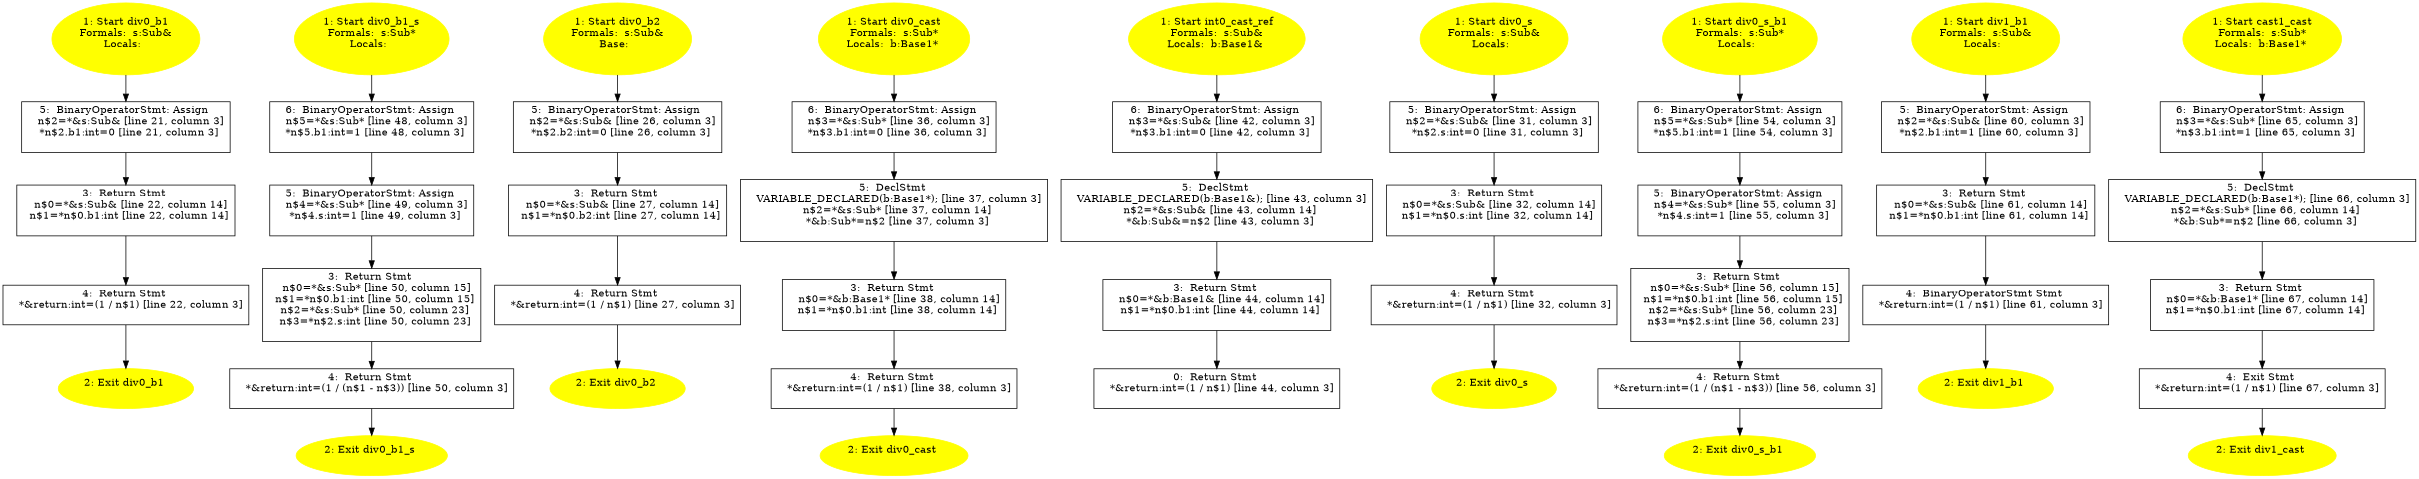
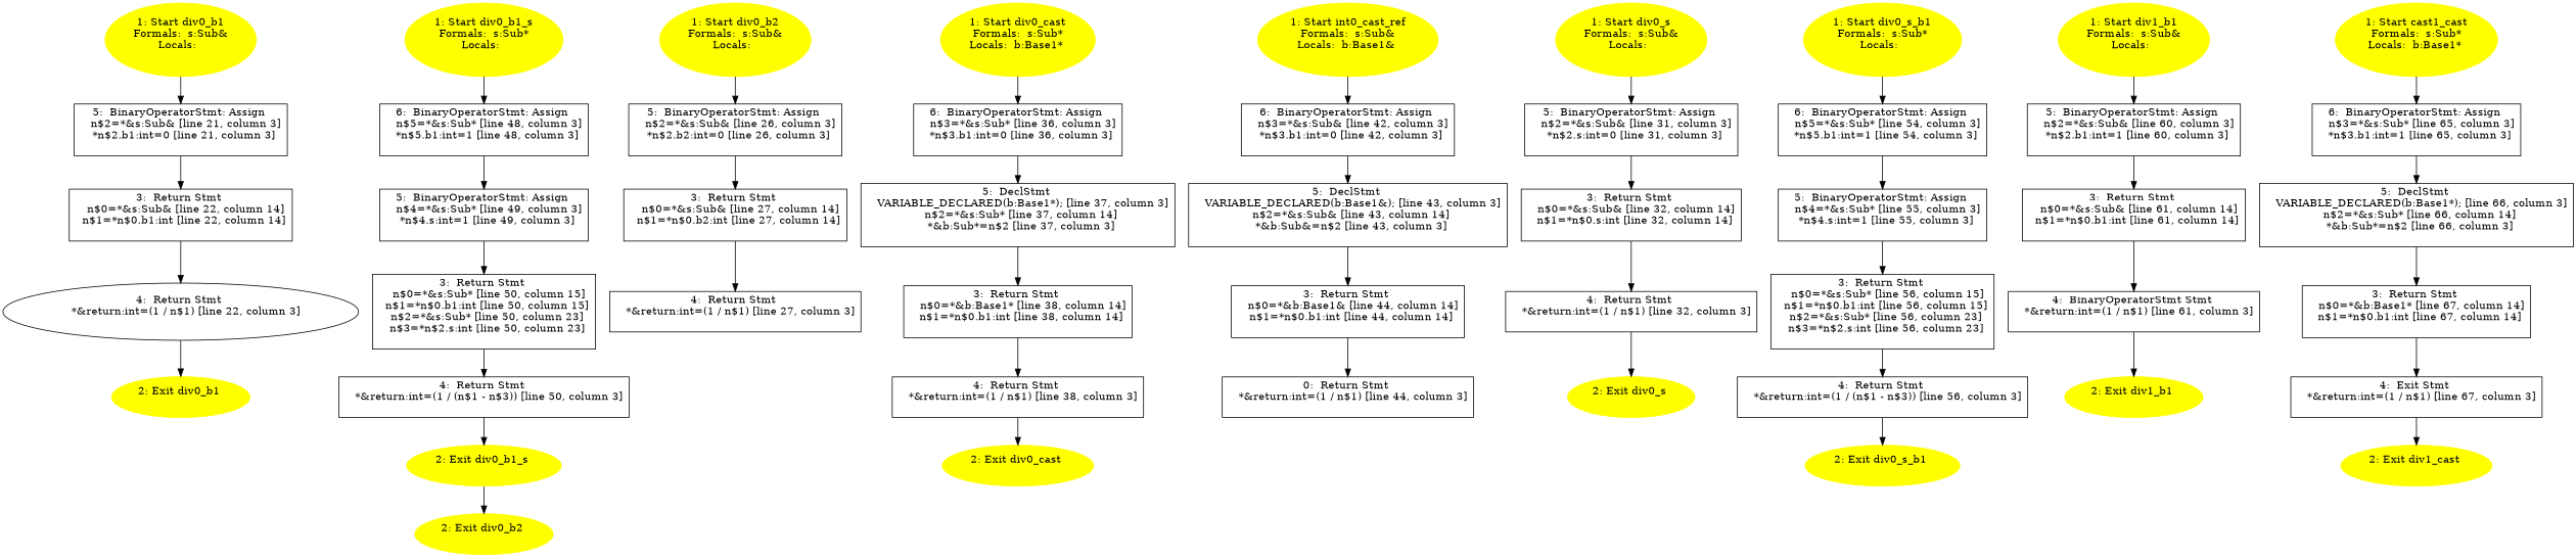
  digraph {
    node [shape=box]
    n1 [color=yellow label="1: Start div0_b1\nFormals:  s:Sub&\nLocals:  \n  " style=filled shape=""]
    n2 [label="5:  BinaryOperatorStmt: Assign \n   n$2=*&s:Sub& [line 21, column 3]\n  *n$2.b1:int=0 [line 21, column 3]\n "]
    n3 [label="3:  Return Stmt \n   n$0=*&s:Sub& [line 22, column 14]\n  n$1=*n$0.b1:int [line 22, column 14]\n "]
-   n4 [label="4:  Return Stmt \n   *&return:int=(1 / n$1) [line 22, column 3]\n "]
+   n4 [label="4:  Return Stmt \n   *&return:int=(1 / n$1) [line 22, column 3]\n " shape=ellipse]
    n5 [color=yellow label="2: Exit div0_b1 \n  " style=filled shape=""]
    n6 [color=yellow label="1: Start div0_b1_s\nFormals:  s:Sub*\nLocals:  \n  " style=filled shape=""]
    n7 [label="6:  BinaryOperatorStmt: Assign \n   n$5=*&s:Sub* [line 48, column 3]\n  *n$5.b1:int=1 [line 48, column 3]\n "]
    n8 [label="5:  BinaryOperatorStmt: Assign \n   n$4=*&s:Sub* [line 49, column 3]\n  *n$4.s:int=1 [line 49, column 3]\n "]
    n9 [label="3:  Return Stmt \n   n$0=*&s:Sub* [line 50, column 15]\n  n$1=*n$0.b1:int [line 50, column 15]\n  n$2=*&s:Sub* [line 50, column 23]\n  n$3=*n$2.s:int [line 50, column 23]\n "]
    n10 [color=yellow label="2: Exit div0_b1_s \n  " style=filled shape=""]
    n11 [label="4:  Return Stmt \n   *&return:int=(1 / (n$1 - n$3)) [line 50, column 3]\n "]
-   n12 [color=yellow label="1: Start div0_b2\nFormals:  s:Sub&\nBase:  \n  " style=filled shape=""]
+   n12 [color=yellow label="1: Start div0_b2\nFormals:  s:Sub&\nLocals:  \n  " style=filled shape=""]
    n13 [label="5:  BinaryOperatorStmt: Assign \n   n$2=*&s:Sub& [line 26, column 3]\n  *n$2.b2:int=0 [line 26, column 3]\n "]
    n14 [label="3:  Return Stmt \n   n$0=*&s:Sub& [line 27, column 14]\n  n$1=*n$0.b2:int [line 27, column 14]\n "]
    n15 [label="4:  Return Stmt \n   *&return:int=(1 / n$1) [line 27, column 3]\n "]
    n16 [color=yellow label="2: Exit div0_b2 \n  " style=filled shape=""]
    n17 [color=yellow label="1: Start div0_cast\nFormals:  s:Sub*\nLocals:  b:Base1* \n  " style=filled shape=""]
    n18 [label="6:  BinaryOperatorStmt: Assign \n   n$3=*&s:Sub* [line 36, column 3]\n  *n$3.b1:int=0 [line 36, column 3]\n "]
    n19 [label="5:  DeclStmt \n   VARIABLE_DECLARED(b:Base1*); [line 37, column 3]\n  n$2=*&s:Sub* [line 37, column 14]\n  *&b:Sub*=n$2 [line 37, column 3]\n "]
    n20 [label="3:  Return Stmt \n   n$0=*&b:Base1* [line 38, column 14]\n  n$1=*n$0.b1:int [line 38, column 14]\n "]
    n21 [color=yellow label="2: Exit div0_cast \n  " style=filled shape=""]
    n22 [label="4:  Return Stmt \n   *&return:int=(1 / n$1) [line 38, column 3]\n "]
    n23 [color=yellow label="1: Start int0_cast_ref\nFormals:  s:Sub&\nLocals:  b:Base1& \n  " style=filled shape=""]
    n24 [label="6:  BinaryOperatorStmt: Assign \n   n$3=*&s:Sub& [line 42, column 3]\n  *n$3.b1:int=0 [line 42, column 3]\n "]
    n25 [label="5:  DeclStmt \n   VARIABLE_DECLARED(b:Base1&); [line 43, column 3]\n  n$2=*&s:Sub& [line 43, column 14]\n  *&b:Sub&=n$2 [line 43, column 3]\n "]
    n26 [label="3:  Return Stmt \n   n$0=*&b:Base1& [line 44, column 14]\n  n$1=*n$0.b1:int [line 44, column 14]\n "]
    n27 [label="0:  Return Stmt \n   *&return:int=(1 / n$1) [line 44, column 3]\n "]
    n28 [color=yellow label="1: Start div0_s\nFormals:  s:Sub&\nLocals:  \n  " style=filled shape=""]
    n29 [label="5:  BinaryOperatorStmt: Assign \n   n$2=*&s:Sub& [line 31, column 3]\n  *n$2.s:int=0 [line 31, column 3]\n "]
    n30 [label="3:  Return Stmt \n   n$0=*&s:Sub& [line 32, column 14]\n  n$1=*n$0.s:int [line 32, column 14]\n "]
    n31 [label="4:  Return Stmt \n   *&return:int=(1 / n$1) [line 32, column 3]\n "]
    n32 [color=yellow label="2: Exit div0_s \n  " style=filled shape=""]
    n33 [color=yellow label="1: Start div0_s_b1\nFormals:  s:Sub*\nLocals:  \n  " style=filled shape=""]
    n34 [label="6:  BinaryOperatorStmt: Assign \n   n$5=*&s:Sub* [line 54, column 3]\n  *n$5.b1:int=1 [line 54, column 3]\n "]
    n35 [label="5:  BinaryOperatorStmt: Assign \n   n$4=*&s:Sub* [line 55, column 3]\n  *n$4.s:int=1 [line 55, column 3]\n "]
    n36 [label="3:  Return Stmt \n   n$0=*&s:Sub* [line 56, column 15]\n  n$1=*n$0.b1:int [line 56, column 15]\n  n$2=*&s:Sub* [line 56, column 23]\n  n$3=*n$2.s:int [line 56, column 23]\n "]
    n37 [color=yellow label="2: Exit div0_s_b1 \n  " style=filled shape=""]
    n38 [label="4:  Return Stmt \n   *&return:int=(1 / (n$1 - n$3)) [line 56, column 3]\n "]
    n39 [color=yellow label="1: Start div1_b1\nFormals:  s:Sub&\nLocals:  \n  " style=filled shape=""]
    n40 [label="5:  BinaryOperatorStmt: Assign \n   n$2=*&s:Sub& [line 60, column 3]\n  *n$2.b1:int=1 [line 60, column 3]\n "]
    n41 [label="3:  Return Stmt \n   n$0=*&s:Sub& [line 61, column 14]\n  n$1=*n$0.b1:int [line 61, column 14]\n "]
    n42 [label="4:  BinaryOperatorStmt Stmt \n   *&return:int=(1 / n$1) [line 61, column 3]\n "]
    n43 [color=yellow label="2: Exit div1_b1 \n  " style=filled shape=""]
    n44 [color=yellow label="1: Start cast1_cast\nFormals:  s:Sub*\nLocals:  b:Base1* \n  " style=filled shape=""]
    n45 [label="6:  BinaryOperatorStmt: Assign \n   n$3=*&s:Sub* [line 65, column 3]\n  *n$3.b1:int=1 [line 65, column 3]\n "]
    n46 [label="5:  DeclStmt \n   VARIABLE_DECLARED(b:Base1*); [line 66, column 3]\n  n$2=*&s:Sub* [line 66, column 14]\n  *&b:Sub*=n$2 [line 66, column 3]\n "]
    n47 [label="3:  Return Stmt \n   n$0=*&b:Base1* [line 67, column 14]\n  n$1=*n$0.b1:int [line 67, column 14]\n "]
    n48 [color=yellow label="2: Exit div1_cast \n  " style=filled shape=""]
    n49 [label="4:  Exit Stmt \n   *&return:int=(1 / n$1) [line 67, column 3]\n "]
    n1 -> n2
    n2 -> n3
    n3 -> n4
    n4 -> n5
    n6 -> n7
    n7 -> n8
    n8 -> n9
    n9 -> n11
    n11 -> n10
    n12 -> n13
    n13 -> n14
    n14 -> n15
-   n15 -> n16
+   n10 -> n16
    n17 -> n18
    n18 -> n19
    n19 -> n20
    n20 -> n22
    n22 -> n21
    n23 -> n24
    n24 -> n25
    n25 -> n26
    n26 -> n27
    n28 -> n29
    n29 -> n30
    n30 -> n31
    n31 -> n32
    n33 -> n34
    n34 -> n35
    n35 -> n36
    n36 -> n38
    n38 -> n37
    n39 -> n40
    n40 -> n41
    n41 -> n42
    n42 -> n43
    n44 -> n45
    n45 -> n46
    n46 -> n47
    n47 -> n49
    n49 -> n48
  }
